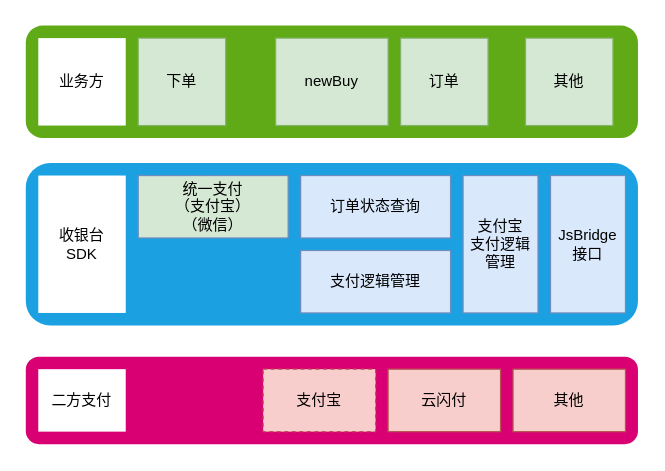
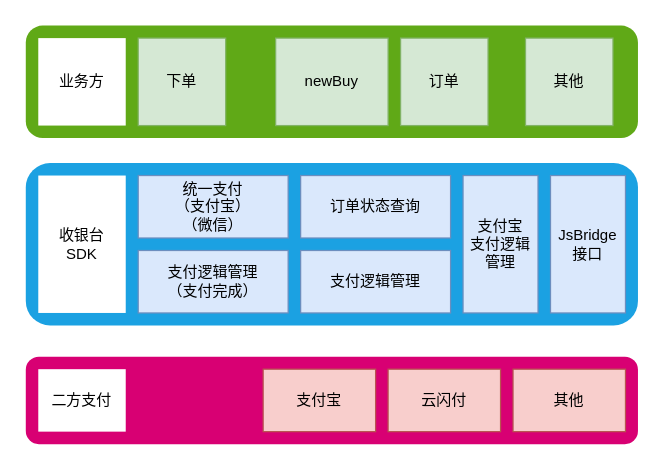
  <mxCell id="0" />
  <mxCell id="1" parent="0" />
  <mxCell id="2" value="" style="rounded=1;whiteSpace=wrap;html=1;fillColor=#60a917;dashed=1;fontColor=#ffffff;strokeColor=none;" vertex="1" parent="1"><mxGeometry x="20" y="20" width="490" height="90" as="geometry" /></mxCell>
  <mxCell id="3" value="" style="rounded=1;whiteSpace=wrap;html=1;fillColor=#1ba1e2;dashed=1;strokeColor=none;fontColor=#ffffff;" vertex="1" parent="1"><mxGeometry x="20" y="130" width="490" height="130" as="geometry" /></mxCell>
  <mxCell id="4" value="" style="rounded=1;whiteSpace=wrap;html=1;fillColor=#d80073;dashed=1;strokeColor=none;fontColor=#ffffff;" vertex="1" parent="1"><mxGeometry x="20" y="285" width="490" height="70" as="geometry" /></mxCell>
- <mxCell id="5" value="统一支付&lt;div&gt;（支付宝）&lt;/div&gt;&lt;div&gt;（微信）&lt;/div&gt;" style="rounded=0;whiteSpace=wrap;html=1;fillColor=#d5e8d4;strokeColor=#6c8ebf;" vertex="1" parent="1"><mxGeometry x="110" y="140" width="120" height="50" as="geometry" /></mxCell>
+ <mxCell id="5" value="统一支付&lt;div&gt;（支付宝）&lt;/div&gt;&lt;div&gt;（微信）&lt;/div&gt;" style="rounded=0;whiteSpace=wrap;html=1;fillColor=#dae8fc;strokeColor=#6c8ebf;" vertex="1" parent="1"><mxGeometry x="110" y="140" width="120" height="50" as="geometry" /></mxCell>
  <mxCell id="6" value="订单状态查询" style="rounded=0;whiteSpace=wrap;html=1;fillColor=#dae8fc;strokeColor=#6c8ebf;" vertex="1" parent="1"><mxGeometry x="240" y="140" width="120" height="50" as="geometry" /></mxCell>
  <mxCell id="7" value="支付逻辑管理" style="rounded=0;whiteSpace=wrap;html=1;fillColor=#dae8fc;strokeColor=#6c8ebf;" vertex="1" parent="1"><mxGeometry x="240" y="200" width="120" height="50" as="geometry" /></mxCell>
+ <mxCell id="8" value="支付逻辑管理&lt;div&gt;（支付完成）&lt;/div&gt;" style="rounded=0;whiteSpace=wrap;html=1;fillColor=#dae8fc;strokeColor=#6c8ebf;" vertex="1" parent="1"><mxGeometry x="110" y="200" width="120" height="50" as="geometry" /></mxCell>
  <mxCell id="9" value="下单" style="rounded=0;whiteSpace=wrap;html=1;fillColor=#d5e8d4;strokeColor=#82b366;" vertex="1" parent="1"><mxGeometry x="110" y="30" width="70" height="70" as="geometry" /></mxCell>
  <mxCell id="10" value="支付宝&lt;div&gt;支付逻辑管理&lt;/div&gt;" style="rounded=0;whiteSpace=wrap;html=1;fillColor=#dae8fc;strokeColor=#6c8ebf;" vertex="1" parent="1"><mxGeometry x="370" y="140" width="60" height="110" as="geometry" /></mxCell>
  <mxCell id="11" value="newBuy" style="rounded=0;whiteSpace=wrap;html=1;fillColor=#d5e8d4;strokeColor=#82b366;" vertex="1" parent="1"><mxGeometry x="220" y="30" width="90" height="70" as="geometry" /></mxCell>
  <mxCell id="12" value="订单" style="rounded=0;whiteSpace=wrap;html=1;fillColor=#d5e8d4;strokeColor=#82b366;" vertex="1" parent="1"><mxGeometry x="320" y="30" width="70" height="70" as="geometry" /></mxCell>
  <mxCell id="13" value="其他" style="rounded=0;whiteSpace=wrap;html=1;fillColor=#d5e8d4;strokeColor=#82b366;" vertex="1" parent="1"><mxGeometry x="420" y="30" width="70" height="70" as="geometry" /></mxCell>
  <mxCell id="14" value="JsBridge接口" style="rounded=0;whiteSpace=wrap;html=1;fillColor=#dae8fc;strokeColor=#6c8ebf;" vertex="1" parent="1"><mxGeometry x="440" y="140" width="60" height="110" as="geometry" /></mxCell>
- <mxCell id="15" value="支付宝" style="rounded=0;whiteSpace=wrap;html=1;fillColor=#f8cecc;strokeColor=#b85450;dashed=1;" vertex="1" parent="1"><mxGeometry x="210" y="295" width="90" height="50" as="geometry" /></mxCell>
+ <mxCell id="15" value="支付宝" style="rounded=0;whiteSpace=wrap;html=1;fillColor=#f8cecc;strokeColor=#b85450;" vertex="1" parent="1"><mxGeometry x="210" y="295" width="90" height="50" as="geometry" /></mxCell>
  <mxCell id="16" value="云闪付" style="rounded=0;whiteSpace=wrap;html=1;fillColor=#f8cecc;strokeColor=#b85450;" vertex="1" parent="1"><mxGeometry x="310" y="295" width="90" height="50" as="geometry" /></mxCell>
  <mxCell id="17" value="其他" style="rounded=0;whiteSpace=wrap;html=1;fillColor=#f8cecc;strokeColor=#b85450;" vertex="1" parent="1"><mxGeometry x="410" y="295" width="90" height="50" as="geometry" /></mxCell>
  <mxCell id="18" value="二方支付" style="rounded=0;whiteSpace=wrap;html=1;strokeColor=none;" vertex="1" parent="1"><mxGeometry x="30" y="295" width="70" height="50" as="geometry" /></mxCell>
  <mxCell id="19" value="收银台&lt;div&gt;SDK&lt;/div&gt;" style="rounded=0;whiteSpace=wrap;html=1;strokeColor=none;" vertex="1" parent="1"><mxGeometry x="30" y="140" width="70" height="110" as="geometry" /></mxCell>
  <mxCell id="20" value="业务方" style="rounded=0;whiteSpace=wrap;html=1;strokeColor=none;" vertex="1" parent="1"><mxGeometry x="30" y="30" width="70" height="70" as="geometry" /></mxCell>
